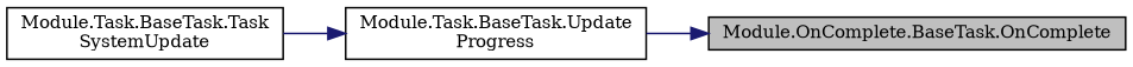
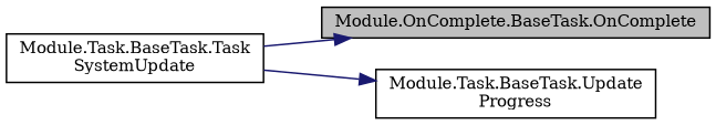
  digraph {
    fontname="DejaVu Serif"
    rankdir=RL
    node [color=black fillcolor=white fontname="DejaVu Serif" fontsize=10 shape=record style=filled]
    edge [color=midnightblue dir=back fontname="DejaVu Serif" fontsize=10 labelfontname=Helvetica labelfontsize=10 style=solid]
    n1 [fillcolor=grey75 fontcolor=black height=0.2 label="Module.OnComplete.BaseTask.OnComplete" width=0.4]
    n2 [height=0.2 label="Module.Task.BaseTask.Update\lProgress" width=0.4]
    n3 [height=0.2 label="Module.Task.BaseTask.Task\lSystemUpdate" width=0.4]
-   n1 -> n2
+   n1 -> n3
    n2 -> n3
  }
